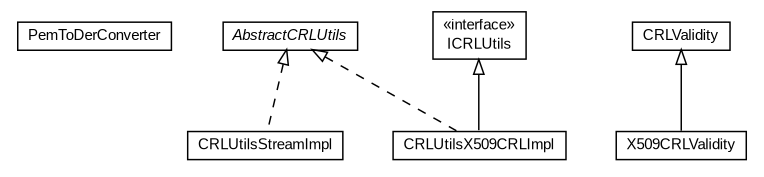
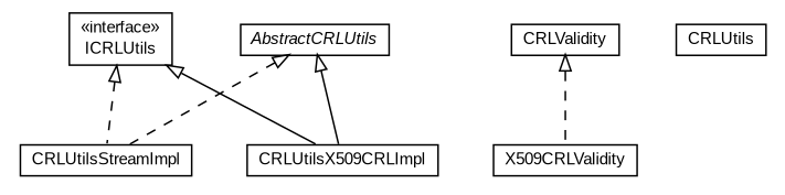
  digraph {
    nodesep=0.25
    ranksep=0.5
    node [fontcolor=black fontname=arial fontsize=10.0 shape=plaintext]
    edge [arrowtail=empty dir=back fontname=arial fontsize=10 headport=p labelfontname=arial labelfontsize=10 tailport=p]
-   n1 [label=<<table title="eu.europa.esig.dss.crl.PemToDerConverter" border="0" cellborder="1" cellspacing="0" cellpadding="2" port="p" href="./PemToDerConverter.html"> 		<tr><td><table border="0" cellspacing="0" cellpadding="1"> <tr><td align="center" balign="center"> PemToDerConverter </td></tr> 		</table></td></tr> 		</table>>]
    n2 [label=<<table title="eu.europa.esig.dss.crl.CRLUtilsStreamImpl" border="0" cellborder="1" cellspacing="0" cellpadding="2" port="p" href="./CRLUtilsStreamImpl.html"> 		<tr><td><table border="0" cellspacing="0" cellpadding="1"> <tr><td align="center" balign="center"> CRLUtilsStreamImpl </td></tr> 		</table></td></tr> 		</table>>]
    n3 [label=<<table title="eu.europa.esig.dss.crl.X509CRLValidity" border="0" cellborder="1" cellspacing="0" cellpadding="2" port="p" href="./X509CRLValidity.html"> 		<tr><td><table border="0" cellspacing="0" cellpadding="1"> <tr><td align="center" balign="center"> X509CRLValidity </td></tr> 		</table></td></tr> 		</table>>]
    n4 [label=<<table title="eu.europa.esig.dss.crl.CRLUtilsX509CRLImpl" border="0" cellborder="1" cellspacing="0" cellpadding="2" port="p" href="./CRLUtilsX509CRLImpl.html"> 		<tr><td><table border="0" cellspacing="0" cellpadding="1"> <tr><td align="center" balign="center"> CRLUtilsX509CRLImpl </td></tr> 		</table></td></tr> 		</table>>]
    n5 [label=<<table title="eu.europa.esig.dss.crl.ICRLUtils" border="0" cellborder="1" cellspacing="0" cellpadding="2" port="p" href="./ICRLUtils.html"> 		<tr><td><table border="0" cellspacing="0" cellpadding="1"> <tr><td align="center" balign="center"> &#171;interface&#187; </td></tr> <tr><td align="center" balign="center"> ICRLUtils </td></tr> 		</table></td></tr> 		</table>>]
    n6 [label=<<table title="eu.europa.esig.dss.crl.CRLValidity" border="0" cellborder="1" cellspacing="0" cellpadding="2" port="p" href="./CRLValidity.html"> 		<tr><td><table border="0" cellspacing="0" cellpadding="1"> <tr><td align="center" balign="center"> CRLValidity </td></tr> 		</table></td></tr> 		</table>>]
+   n7 [label=<<table title="eu.europa.esig.dss.crl.CRLUtils" border="0" cellborder="1" cellspacing="0" cellpadding="2" port="p" href="./CRLUtils.html"> 		<tr><td><table border="0" cellspacing="0" cellpadding="1"> <tr><td align="center" balign="center"> CRLUtils </td></tr> 		</table></td></tr> 		</table>>]
    n8 [label=<<table title="eu.europa.esig.dss.crl.AbstractCRLUtils" border="0" cellborder="1" cellspacing="0" cellpadding="2" port="p" href="./AbstractCRLUtils.html"> 		<tr><td><table border="0" cellspacing="0" cellpadding="1"> <tr><td align="center" balign="center"><font face="arial italic"> AbstractCRLUtils </font></td></tr> 		</table></td></tr> 		</table>>]
+   n5 -> n2 [style=dashed]
    n5 -> n4 [style=solid]
-   n6 -> n3
+   n6 -> n3 [style=dashed]
    n8 -> n2 [style=dashed]
-   n8 -> n4 [style=dashed]
+   n8 -> n4
  }
